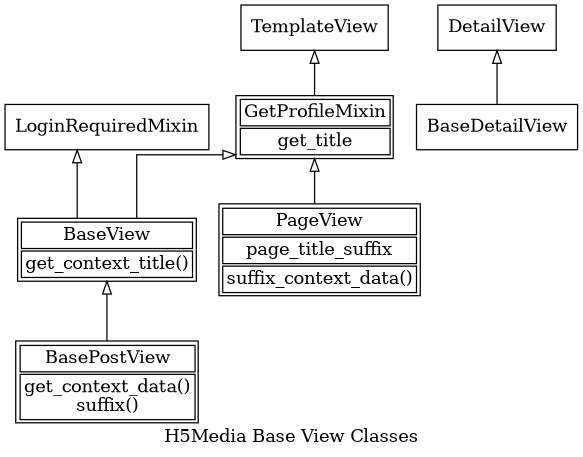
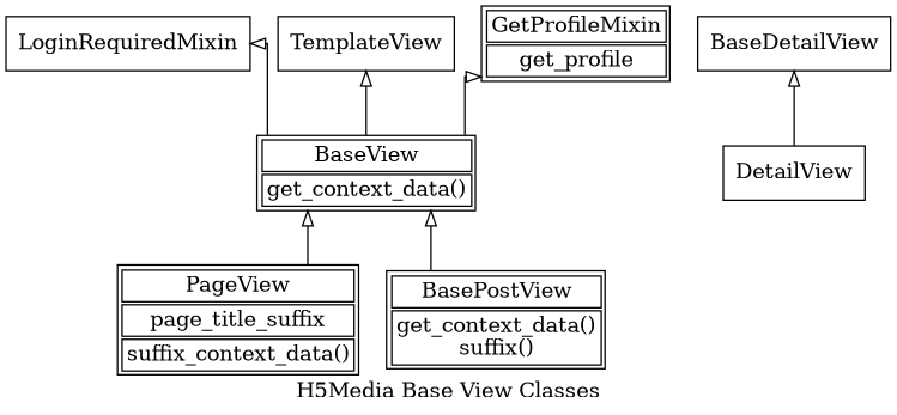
  digraph {
    label="H5Media Base View Classes"
    splines=ortho
    node [shape=plain]
    edge [arrowtail=empty dir=back]
-   n1 [label=<<table><tr><td>BaseView</td></tr><tr><td>get_context_title()</td></tr></table>>]
+   n1 [label=<<table><tr><td>BaseView</td></tr><tr><td>get_context_data()</td></tr></table>>]
    n2 [label=<<table><tr><td>PageView</td></tr><tr><td>page_title_suffix</td></tr><tr><td>suffix_context_data()</td></tr></table>>]
    n3 [label=<<table><tr><td>BasePostView</td></tr><tr><td>get_context_data()<br/>suffix()</td></tr></table>>]
    LoginRequiredMixin [shape=rectangle]
    BaseDetailView [shape=rectangle]
    TemplateView [shape=rectangle]
    DetailView [shape=rectangle]
-   n8 [label=<<table><tr><td>GetProfileMixin</td></tr><tr><td>get_title</td></tr></table>>]
-   n8 -> n2
+   n8 [label=<<table><tr><td>GetProfileMixin</td></tr><tr><td>get_profile</td></tr></table>>]
+   n1 -> n2
    n1 -> n3
    LoginRequiredMixin -> n1
-   TemplateView -> n8
-   DetailView -> BaseDetailView
+   TemplateView -> n1
+   BaseDetailView -> DetailView
    n8 -> n1
  }
